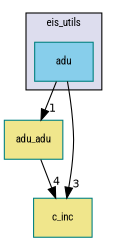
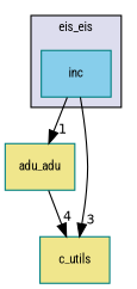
  digraph {
    compound=true
    fontname="Roboto Condensed"
    node [color=teal fillcolor=khaki fontname="Roboto Condensed" fontsize=10 shape=box style=filled]
    edge [fontname="Roboto Condensed" labeldistance=1.5 labelfontname=Helvetica labelfontsize=10]
-   n1 [fillcolor=skyblue label=adu pencolor=black]
+   n1 [fillcolor=skyblue label=inc pencolor=black]
    n2 [label=adu_adu]
-   n3 [label=c_inc]
+   n3 [label=c_utils]
    subgraph cluster_1 {
      bgcolor="#ddddee"
      fontsize=10
-     label=eis_utils
+     label=eis_eis
      pencolor=black
      n1
    }
    n1 -> n2 [headlabel=1]
    n1 -> n3 [headlabel=3]
    n2 -> n3 [headlabel=4]
  }
